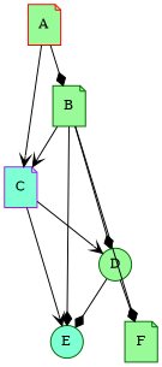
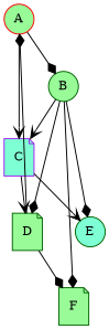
  digraph {
    splines=false
    node [color=darkgreen fillcolor=palegreen fixedsize=true fontsize=12 shape=note style=filled]
    edge [arrowhead=diamond]
-   A [color=red width=.4]
-   B [width=.4]
+   A [color=red shape=circle width=.4]
+   B [shape=circle width=.4]
    C [color=purple fillcolor=aquamarine width=.4]
-   D [shape=circle width=.4]
+   D [width=.4]
    E [fillcolor=aquamarine shape=circle width=.4]
    F [width=.4]
    A -> B
    A -> C [arrowhead=vee]
    B -> C [arrowhead=vee]
    B -> D
    B -> E
    B -> F
    C -> D [arrowhead=vee]
    C -> E [arrowhead=vee]
-   D -> E
+   D -> A
    D -> F
  }
